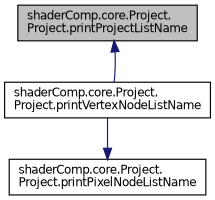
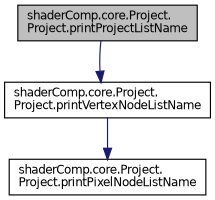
  digraph {
    rankdir=TB
    node [color=black fillcolor=white fontname=Helvetica fontsize=10 shape=record style=filled]
    edge [color=midnightblue fontname=Helvetica fontsize=10 labelfontname=Helvetica labelfontsize=10 style=solid]
    n1 [fillcolor=grey75 fontcolor=black height=0.2 label="shaderComp.core.Project.\lProject.printProjectListName" width=0.4]
    n2 [height=0.2 label="shaderComp.core.Project.\lProject.printVertexNodeListName" width=0.4]
    n3 [height=0.2 label="shaderComp.core.Project.\lProject.printPixelNodeListName" width=0.4]
-   n2 -> n1
+   n1 -> n2
    n2 -> n3
  }
